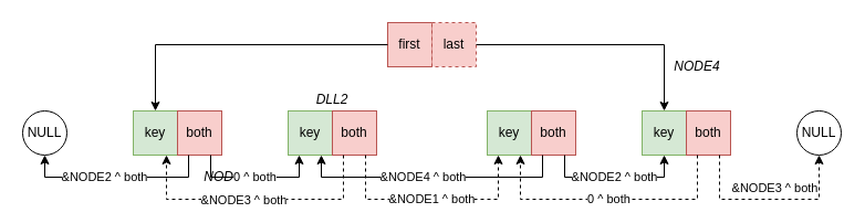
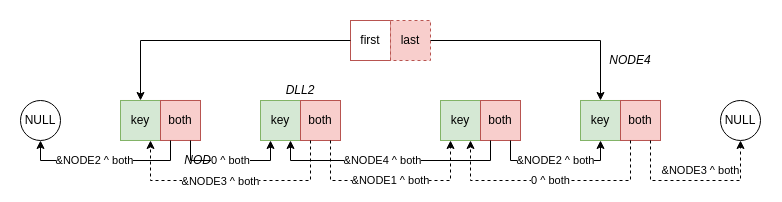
  <mxCell id="0" />
  <mxCell id="1" parent="0" />
  <mxCell id="2" value="" style="group" parent="1" vertex="1" connectable="0"><mxGeometry x="120" y="99.99" width="80" height="40" as="geometry" /></mxCell>
  <mxCell id="3" value="key" style="whiteSpace=wrap;html=1;aspect=fixed;fillColor=#d5e8d4;strokeColor=#82b366;" parent="2" vertex="1"><mxGeometry width="40" height="40" as="geometry" /></mxCell>
  <mxCell id="4" value="both" style="whiteSpace=wrap;html=1;aspect=fixed;fillColor=#f8cecc;strokeColor=#b85450;" parent="2" vertex="1"><mxGeometry x="40" width="40" height="40" as="geometry" /></mxCell>
  <mxCell id="5" value="" style="group" parent="1" vertex="1" connectable="0"><mxGeometry x="260" y="100" width="80" height="40" as="geometry" /></mxCell>
  <mxCell id="6" value="key" style="whiteSpace=wrap;html=1;aspect=fixed;fillColor=#d5e8d4;strokeColor=#82b366;" parent="5" vertex="1"><mxGeometry width="40" height="40" as="geometry" /></mxCell>
  <mxCell id="7" value="both" style="whiteSpace=wrap;html=1;aspect=fixed;fillColor=#f8cecc;strokeColor=#b85450;" parent="5" vertex="1"><mxGeometry x="40" width="40" height="40" as="geometry" /></mxCell>
  <mxCell id="8" value="" style="group" parent="1" vertex="1" connectable="0"><mxGeometry x="440" y="100" width="80" height="40" as="geometry" /></mxCell>
  <mxCell id="9" value="key" style="whiteSpace=wrap;html=1;aspect=fixed;fillColor=#d5e8d4;strokeColor=#82b366;" parent="8" vertex="1"><mxGeometry width="40" height="40" as="geometry" /></mxCell>
  <mxCell id="10" value="both" style="whiteSpace=wrap;html=1;aspect=fixed;fillColor=#f8cecc;strokeColor=#b85450;" parent="8" vertex="1"><mxGeometry x="40" width="40" height="40" as="geometry" /></mxCell>
  <mxCell id="11" value="" style="group" parent="1" vertex="1" connectable="0"><mxGeometry x="580" y="99.99" width="80" height="40" as="geometry" /></mxCell>
  <mxCell id="12" value="key" style="whiteSpace=wrap;html=1;aspect=fixed;fillColor=#d5e8d4;strokeColor=#82b366;" parent="11" vertex="1"><mxGeometry width="40" height="40" as="geometry" /></mxCell>
  <mxCell id="13" value="both" style="whiteSpace=wrap;html=1;aspect=fixed;fillColor=#f8cecc;strokeColor=#b85450;" parent="11" vertex="1"><mxGeometry x="40" width="40" height="40" as="geometry" /></mxCell>
  <mxCell id="14" value="" style="group" parent="1" vertex="1" connectable="0"><mxGeometry x="350" y="20" width="80" height="40" as="geometry" /></mxCell>
- <mxCell id="15" value="first" style="whiteSpace=wrap;html=1;aspect=fixed;fillColor=#f8cecc;strokeColor=#b85450;" parent="14" vertex="1"><mxGeometry width="40" height="40" as="geometry" /></mxCell>
+ <mxCell id="15" value="first" style="whiteSpace=wrap;html=1;aspect=fixed;fillColor=#ffffff;strokeColor=#b85450;" parent="14" vertex="1"><mxGeometry width="40" height="40" as="geometry" /></mxCell>
  <mxCell id="16" value="last" style="whiteSpace=wrap;html=1;aspect=fixed;fillColor=#f8cecc;strokeColor=#b85450;dashed=1;" parent="14" vertex="1"><mxGeometry x="40" width="40" height="40" as="geometry" /></mxCell>
  <mxCell id="17" style="edgeStyle=orthogonalEdgeStyle;rounded=0;orthogonalLoop=1;jettySize=auto;html=1;exitX=0;exitY=0.5;exitDx=0;exitDy=0;entryX=0.5;entryY=0;entryDx=0;entryDy=0;" parent="1" source="15" target="3" edge="1"><mxGeometry relative="1" as="geometry" /></mxCell>
  <mxCell id="18" style="edgeStyle=orthogonalEdgeStyle;rounded=0;orthogonalLoop=1;jettySize=auto;html=1;exitX=1;exitY=0.5;exitDx=0;exitDy=0;entryX=0.5;entryY=0;entryDx=0;entryDy=0;" parent="1" source="16" target="12" edge="1"><mxGeometry relative="1" as="geometry" /></mxCell>
  <mxCell id="19" value="&lt;i&gt;NODE1&lt;/i&gt;" style="text;html=1;strokeColor=none;fillColor=none;align=center;verticalAlign=middle;whiteSpace=wrap;rounded=0;" parent="1" vertex="1"><mxGeometry x="175" y="149.99" width="60" height="20" as="geometry" /></mxCell>
  <mxCell id="20" value="&lt;i&gt;DLL2&lt;/i&gt;" style="text;html=1;strokeColor=none;fillColor=none;align=center;verticalAlign=middle;whiteSpace=wrap;rounded=0;" parent="1" vertex="1"><mxGeometry x="270" y="80" width="60" height="20" as="geometry" /></mxCell>
  <mxCell id="21" value="&lt;i&gt;NODE4&lt;/i&gt;" style="text;html=1;strokeColor=none;fillColor=none;align=center;verticalAlign=middle;whiteSpace=wrap;rounded=0;" parent="1" vertex="1"><mxGeometry x="600" y="49.99" width="60" height="20" as="geometry" /></mxCell>
  <mxCell id="22" value="&amp;amp;NODE1 ^ both" style="edgeStyle=orthogonalEdgeStyle;rounded=0;orthogonalLoop=1;jettySize=auto;html=1;exitX=0.75;exitY=1;exitDx=0;exitDy=0;entryX=0.25;entryY=1;entryDx=0;entryDy=0;dashed=1;" edge="1" parent="1" source="7" target="9"><mxGeometry relative="1" as="geometry"><Array as="points"><mxPoint x="330" y="180" /><mxPoint x="450" y="180" /></Array></mxGeometry></mxCell>
  <mxCell id="23" value="0 ^ both" style="edgeStyle=orthogonalEdgeStyle;rounded=0;orthogonalLoop=1;jettySize=auto;html=1;exitX=0.75;exitY=1;exitDx=0;exitDy=0;entryX=0.25;entryY=1;entryDx=0;entryDy=0;" edge="1" parent="1" source="4" target="6"><mxGeometry x="-0.0" relative="1" as="geometry"><mxPoint as="offset" /></mxGeometry></mxCell>
  <mxCell id="24" value="&amp;amp;NODE2 ^ both" style="edgeStyle=orthogonalEdgeStyle;rounded=0;orthogonalLoop=1;jettySize=auto;html=1;exitX=0.25;exitY=1;exitDx=0;exitDy=0;entryX=0.5;entryY=1;entryDx=0;entryDy=0;" edge="1" parent="1" source="4" target="25"><mxGeometry x="0.125" relative="1" as="geometry"><mxPoint x="80" y="139.847" as="targetPoint" /><Array as="points"><mxPoint x="170" y="160" /><mxPoint x="40" y="160" /></Array><mxPoint as="offset" /></mxGeometry></mxCell>
  <mxCell id="25" value="NULL" style="ellipse;whiteSpace=wrap;html=1;" vertex="1" parent="1"><mxGeometry x="20" y="100" width="40" height="40" as="geometry" /></mxCell>
  <mxCell id="26" value="&amp;amp;NODE2 ^ both" style="edgeStyle=orthogonalEdgeStyle;rounded=0;orthogonalLoop=1;jettySize=auto;html=1;exitX=0.75;exitY=1;exitDx=0;exitDy=0;entryX=0.5;entryY=1;entryDx=0;entryDy=0;" edge="1" parent="1" source="10" target="12"><mxGeometry relative="1" as="geometry" /></mxCell>
  <mxCell id="27" value="&amp;amp;NODE4 ^ both" style="edgeStyle=orthogonalEdgeStyle;rounded=0;orthogonalLoop=1;jettySize=auto;html=1;exitX=0.25;exitY=1;exitDx=0;exitDy=0;entryX=0.75;entryY=1;entryDx=0;entryDy=0;" edge="1" parent="1" source="10" target="6"><mxGeometry x="0.07" relative="1" as="geometry"><mxPoint as="offset" /></mxGeometry></mxCell>
  <mxCell id="28" value="0 ^ both" style="edgeStyle=orthogonalEdgeStyle;rounded=0;orthogonalLoop=1;jettySize=auto;html=1;exitX=0.25;exitY=1;exitDx=0;exitDy=0;dashed=1;entryX=0.75;entryY=1;entryDx=0;entryDy=0;" edge="1" parent="1" source="13" target="9"><mxGeometry relative="1" as="geometry"><mxPoint x="460" y="140" as="targetPoint" /><Array as="points"><mxPoint x="630" y="180" /><mxPoint x="470" y="180" /></Array></mxGeometry></mxCell>
  <mxCell id="29" value="NULL" style="ellipse;whiteSpace=wrap;html=1;" vertex="1" parent="1"><mxGeometry x="720" y="99.99" width="40" height="40" as="geometry" /></mxCell>
  <mxCell id="30" value="&amp;amp;NODE3 ^ both" style="edgeStyle=orthogonalEdgeStyle;rounded=0;orthogonalLoop=1;jettySize=auto;html=1;exitX=0.75;exitY=1;exitDx=0;exitDy=0;entryX=0.5;entryY=1;entryDx=0;entryDy=0;dashed=1;" edge="1" parent="1" source="13" target="29"><mxGeometry x="0.058" y="10" relative="1" as="geometry"><Array as="points"><mxPoint x="650" y="180" /><mxPoint x="740" y="180" /></Array><mxPoint as="offset" /></mxGeometry></mxCell>
  <mxCell id="31" style="edgeStyle=orthogonalEdgeStyle;rounded=0;orthogonalLoop=1;jettySize=auto;html=1;exitX=0.25;exitY=1;exitDx=0;exitDy=0;entryX=0.75;entryY=1;entryDx=0;entryDy=0;dashed=1;" edge="1" parent="1" source="7" target="3"><mxGeometry relative="1" as="geometry"><Array as="points"><mxPoint x="310" y="180" /><mxPoint x="150" y="180" /></Array></mxGeometry></mxCell>
  <mxCell id="32" value="&amp;amp;NODE3 ^ both" style="edgeLabel;html=1;align=center;verticalAlign=middle;resizable=0;points=[];" vertex="1" connectable="0" parent="31"><mxGeometry x="0.092" y="3" relative="1" as="geometry"><mxPoint y="-3" as="offset" /></mxGeometry></mxCell>
